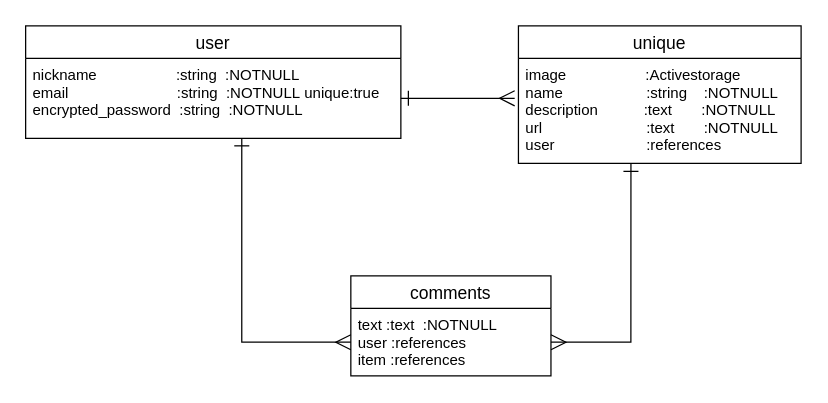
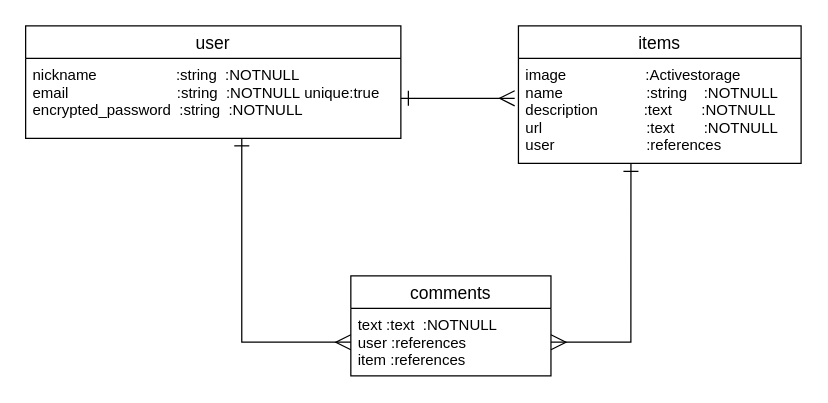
  <mxCell id="0" />
  <mxCell id="1" parent="0" />
  <mxCell id="2" value="user" style="swimlane;fontStyle=0;childLayout=stackLayout;horizontal=1;startSize=26;horizontalStack=0;resizeParent=1;resizeParentMax=0;resizeLast=0;collapsible=1;marginBottom=0;align=center;fontSize=14;" parent="1" vertex="1"><mxGeometry x="20" y="20" width="300" height="90" as="geometry" /></mxCell>
  <mxCell id="3" value="nickname                   :string  :NOTNULL&#10;email                          :string  :NOTNULL unique:true&#10;encrypted_password  :string  :NOTNULL" style="text;strokeColor=none;fillColor=none;spacingLeft=4;spacingRight=4;overflow=hidden;rotatable=0;points=[[0,0.5],[1,0.5]];portConstraint=eastwest;fontSize=12;" parent="2" vertex="1"><mxGeometry y="26" width="300" height="64" as="geometry" /></mxCell>
- <mxCell id="4" value="unique" style="swimlane;fontStyle=0;childLayout=stackLayout;horizontal=1;startSize=26;horizontalStack=0;resizeParent=1;resizeParentMax=0;resizeLast=0;collapsible=1;marginBottom=0;align=center;fontSize=14;" parent="1" vertex="1"><mxGeometry x="414" y="20" width="226" height="110" as="geometry" /></mxCell>
+ <mxCell id="4" value="items" style="swimlane;fontStyle=0;childLayout=stackLayout;horizontal=1;startSize=26;horizontalStack=0;resizeParent=1;resizeParentMax=0;resizeLast=0;collapsible=1;marginBottom=0;align=center;fontSize=14;" parent="1" vertex="1"><mxGeometry x="414" y="20" width="226" height="110" as="geometry" /></mxCell>
  <mxCell id="5" value="image                   :Activestorage&#10;name                    :string    :NOTNULL&#10;description           :text       :NOTNULL&#10;url                         :text       :NOTNULL&#10;user                      :references&#10;" style="text;strokeColor=none;fillColor=none;spacingLeft=4;spacingRight=4;overflow=hidden;rotatable=0;points=[[0,0.5],[1,0.5]];portConstraint=eastwest;fontSize=12;align=left;" parent="4" vertex="1"><mxGeometry y="26" width="226" height="84" as="geometry" /></mxCell>
  <mxCell id="6" value="comments" style="swimlane;fontStyle=0;childLayout=stackLayout;horizontal=1;startSize=26;horizontalStack=0;resizeParent=1;resizeParentMax=0;resizeLast=0;collapsible=1;marginBottom=0;align=center;fontSize=14;" parent="1" vertex="1"><mxGeometry x="280" y="220" width="160" height="80" as="geometry" /></mxCell>
  <mxCell id="7" value="text :text  :NOTNULL&#10;user :references&#10;item :references" style="text;strokeColor=none;fillColor=none;spacingLeft=4;spacingRight=4;overflow=hidden;rotatable=0;points=[[0,0.5],[1,0.5]];portConstraint=eastwest;fontSize=12;" parent="6" vertex="1"><mxGeometry y="26" width="160" height="54" as="geometry" /></mxCell>
  <mxCell id="8" style="edgeStyle=orthogonalEdgeStyle;rounded=0;orthogonalLoop=1;jettySize=auto;html=1;entryX=0.398;entryY=1.006;entryDx=0;entryDy=0;entryPerimeter=0;startArrow=ERmany;startFill=0;startSize=10;endArrow=ERone;endFill=0;endSize=10;" parent="1" source="7" target="5" edge="1"><mxGeometry relative="1" as="geometry" /></mxCell>
  <mxCell id="9" style="edgeStyle=orthogonalEdgeStyle;rounded=0;orthogonalLoop=1;jettySize=auto;html=1;entryX=0.576;entryY=1;entryDx=0;entryDy=0;entryPerimeter=0;startArrow=ERmany;startFill=0;startSize=10;endArrow=ERone;endFill=0;endSize=10;" parent="1" source="7" target="3" edge="1"><mxGeometry relative="1" as="geometry" /></mxCell>
  <mxCell id="10" style="edgeStyle=orthogonalEdgeStyle;rounded=0;orthogonalLoop=1;jettySize=auto;html=1;startArrow=ERone;startFill=0;endArrow=ERmany;endFill=0;endSize=10;startSize=10;" edge="1" parent="1" source="3"><mxGeometry relative="1" as="geometry"><mxPoint x="411" y="78" as="targetPoint" /></mxGeometry></mxCell>
